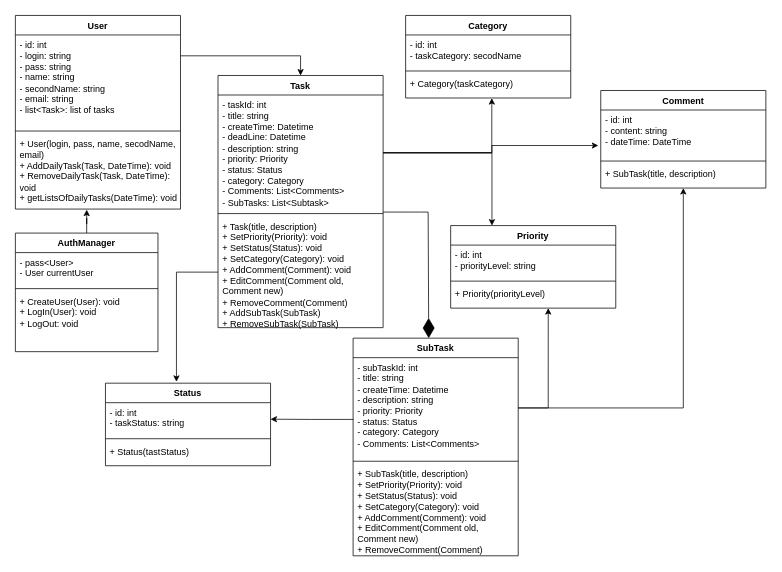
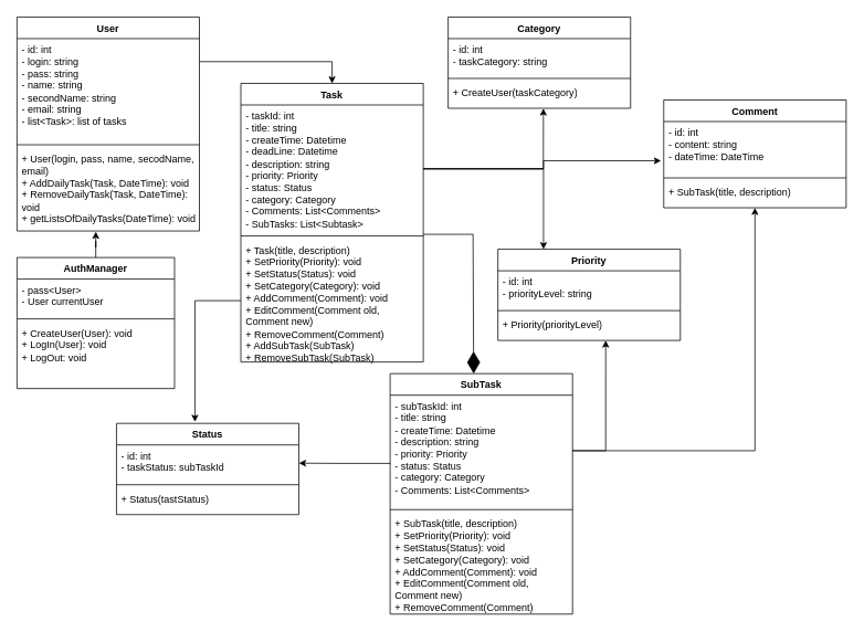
  <mxCell id="0" />
  <mxCell id="1" parent="0" />
  <mxCell id="2" value="User" style="swimlane;fontStyle=1;align=center;verticalAlign=top;childLayout=stackLayout;horizontal=1;startSize=26;horizontalStack=0;resizeParent=1;resizeParentMax=0;resizeLast=0;collapsible=1;marginBottom=0;whiteSpace=wrap;html=1;" parent="1" vertex="1"><mxGeometry x="20" y="20" width="220" height="258" as="geometry"><mxRectangle x="330" y="390" width="70" height="30" as="alternateBounds" /></mxGeometry></mxCell>
  <mxCell id="3" value="&lt;font style=&quot;vertical-align: inherit;&quot;&gt;&lt;font style=&quot;vertical-align: inherit;&quot;&gt;&lt;font style=&quot;vertical-align: inherit;&quot;&gt;&lt;font style=&quot;vertical-align: inherit;&quot;&gt;- id: int &lt;/font&gt;&lt;/font&gt;&lt;/font&gt;&lt;/font&gt;&lt;br&gt;&lt;font style=&quot;vertical-align: inherit;&quot;&gt;&lt;font style=&quot;vertical-align: inherit;&quot;&gt;&lt;font style=&quot;vertical-align: inherit;&quot;&gt;&lt;font style=&quot;vertical-align: inherit;&quot;&gt;- login: string&lt;/font&gt;&lt;/font&gt;&lt;/font&gt;&lt;/font&gt;&lt;br&gt;&lt;font style=&quot;vertical-align: inherit;&quot;&gt;&lt;font style=&quot;vertical-align: inherit;&quot;&gt;- pass: string&lt;br&gt;- name: string&lt;/font&gt;&lt;/font&gt;&lt;br&gt;&lt;font style=&quot;vertical-align: inherit;&quot;&gt;&lt;font style=&quot;vertical-align: inherit;&quot;&gt;- secondName: string&lt;/font&gt;&lt;/font&gt;&lt;br&gt;&lt;font style=&quot;vertical-align: inherit;&quot;&gt;&lt;font style=&quot;vertical-align: inherit;&quot;&gt;- email: string&lt;br&gt;- list&amp;lt;Task&amp;gt;: list of tasks&amp;nbsp;&lt;br&gt;&lt;/font&gt;&lt;/font&gt;" style="text;strokeColor=none;fillColor=none;align=left;verticalAlign=top;spacingLeft=4;spacingRight=4;overflow=hidden;rotatable=0;points=[[0,0.5],[1,0.5]];portConstraint=eastwest;whiteSpace=wrap;html=1;" parent="2" vertex="1"><mxGeometry y="26" width="220" height="124" as="geometry" /></mxCell>
  <mxCell id="4" value="" style="line;strokeWidth=1;fillColor=none;align=left;verticalAlign=middle;spacingTop=-1;spacingLeft=3;spacingRight=3;rotatable=0;labelPosition=right;points=[];portConstraint=eastwest;strokeColor=inherit;" parent="2" vertex="1"><mxGeometry y="150" width="220" height="8" as="geometry" /></mxCell>
  <mxCell id="5" value="+ User(login, pass, name, secodName, email)&lt;br&gt;+ AddDailyTask(Task, DateTime): void&lt;div&gt;+ RemoveDailyTask(Task, DateTime): void&lt;/div&gt;&lt;div&gt;+ getListsOfDailyTasks(DateTime): void&lt;br style=&quot;border-color: var(--border-color);&quot;&gt;&lt;/div&gt;&lt;div&gt;&lt;br&gt;&lt;/div&gt;" style="text;strokeColor=none;fillColor=none;align=left;verticalAlign=top;spacingLeft=4;spacingRight=4;overflow=hidden;rotatable=0;points=[[0,0.5],[1,0.5]];portConstraint=eastwest;whiteSpace=wrap;html=1;" parent="2" vertex="1"><mxGeometry y="158" width="220" height="100" as="geometry" /></mxCell>
  <mxCell id="6" style="edgeStyle=orthogonalEdgeStyle;rounded=0;orthogonalLoop=1;jettySize=auto;html=1;entryX=0.432;entryY=1.008;entryDx=0;entryDy=0;entryPerimeter=0;" parent="1" source="7" target="5" edge="1"><mxGeometry relative="1" as="geometry"><mxPoint x="115" y="180" as="targetPoint" /></mxGeometry></mxCell>
  <mxCell id="7" value="AuthManager" style="swimlane;fontStyle=1;align=center;verticalAlign=top;childLayout=stackLayout;horizontal=1;startSize=26;horizontalStack=0;resizeParent=1;resizeParentMax=0;resizeLast=0;collapsible=1;marginBottom=0;whiteSpace=wrap;html=1;" parent="1" vertex="1"><mxGeometry x="20" y="310" width="190" height="158" as="geometry"><mxRectangle x="300" y="220" width="70" height="30" as="alternateBounds" /></mxGeometry></mxCell>
  <mxCell id="8" value="&lt;font style=&quot;vertical-align: inherit;&quot;&gt;&lt;font style=&quot;vertical-align: inherit;&quot;&gt;- pass&amp;lt;User&amp;gt;&lt;br&gt;- User currentUser&lt;br&gt;&lt;/font&gt;&lt;/font&gt;" style="text;strokeColor=none;fillColor=none;align=left;verticalAlign=top;spacingLeft=4;spacingRight=4;overflow=hidden;rotatable=0;points=[[0,0.5],[1,0.5]];portConstraint=eastwest;whiteSpace=wrap;html=1;" parent="7" vertex="1"><mxGeometry y="26" width="190" height="44" as="geometry" /></mxCell>
  <mxCell id="9" value="" style="line;strokeWidth=1;fillColor=none;align=left;verticalAlign=middle;spacingTop=-1;spacingLeft=3;spacingRight=3;rotatable=0;labelPosition=right;points=[];portConstraint=eastwest;strokeColor=inherit;" parent="7" vertex="1"><mxGeometry y="70" width="190" height="8" as="geometry" /></mxCell>
  <mxCell id="10" value="+ CreateUser(User): void&lt;br&gt;+ LogIn(User): void&lt;br&gt;+ LogOut: void" style="text;strokeColor=none;fillColor=none;align=left;verticalAlign=top;spacingLeft=4;spacingRight=4;overflow=hidden;rotatable=0;points=[[0,0.5],[1,0.5]];portConstraint=eastwest;whiteSpace=wrap;html=1;" parent="7" vertex="1"><mxGeometry y="78" width="190" height="80" as="geometry" /></mxCell>
  <mxCell id="11" value="Task" style="swimlane;fontStyle=1;align=center;verticalAlign=top;childLayout=stackLayout;horizontal=1;startSize=26;horizontalStack=0;resizeParent=1;resizeParentMax=0;resizeLast=0;collapsible=1;marginBottom=0;whiteSpace=wrap;html=1;" parent="1" vertex="1"><mxGeometry x="290" y="100" width="220" height="336" as="geometry"><mxRectangle x="940" y="440" width="70" height="30" as="alternateBounds" /></mxGeometry></mxCell>
  <mxCell id="12" value="&lt;font style=&quot;vertical-align: inherit;&quot;&gt;&lt;font style=&quot;vertical-align: inherit;&quot;&gt;- taskId: int&lt;br&gt;- title: string&lt;br&gt;- createTime: Datetime&lt;br&gt;- deadLine: Datetime&lt;br&gt;- description: string&lt;br&gt;- priority: Priority&lt;br&gt;- status: Status&lt;br&gt;- category: Category&lt;br&gt;- Comments: List&amp;lt;Comments&amp;gt;&lt;br&gt;- SubTasks: List&amp;lt;Subtask&amp;gt;&lt;br&gt;&lt;/font&gt;&lt;/font&gt;" style="text;strokeColor=none;fillColor=none;align=left;verticalAlign=top;spacingLeft=4;spacingRight=4;overflow=hidden;rotatable=0;points=[[0,0.5],[1,0.5]];portConstraint=eastwest;whiteSpace=wrap;html=1;" parent="11" vertex="1"><mxGeometry y="26" width="220" height="154" as="geometry" /></mxCell>
  <mxCell id="13" value="" style="line;strokeWidth=1;fillColor=none;align=left;verticalAlign=middle;spacingTop=-1;spacingLeft=3;spacingRight=3;rotatable=0;labelPosition=right;points=[];portConstraint=eastwest;strokeColor=inherit;" parent="11" vertex="1"><mxGeometry y="180" width="220" height="8" as="geometry" /></mxCell>
  <mxCell id="14" value="+ Task(title, description)&lt;br&gt;+ SetPriority(Priority): void&lt;br&gt;+ SetStatus(Status): void&lt;br&gt;+ SetCategory(Category): void&lt;br&gt;+ AddComment(Comment): void&lt;br&gt;+ EditComment(Comment old, Comment new)&lt;br&gt;+ RemoveComment(Comment)&lt;br&gt;+ AddSubTask(SubTask)&lt;br&gt;+ RemoveSubTask(SubTask)" style="text;strokeColor=none;fillColor=none;align=left;verticalAlign=top;spacingLeft=4;spacingRight=4;overflow=hidden;rotatable=0;points=[[0,0.5],[1,0.5]];portConstraint=eastwest;whiteSpace=wrap;html=1;" parent="11" vertex="1"><mxGeometry y="188" width="220" height="148" as="geometry" /></mxCell>
  <mxCell id="15" value="SubTask" style="swimlane;fontStyle=1;align=center;verticalAlign=top;childLayout=stackLayout;horizontal=1;startSize=26;horizontalStack=0;resizeParent=1;resizeParentMax=0;resizeLast=0;collapsible=1;marginBottom=0;whiteSpace=wrap;html=1;" parent="1" vertex="1"><mxGeometry x="470" y="450" width="220" height="290" as="geometry"><mxRectangle x="1111" y="680" width="70" height="30" as="alternateBounds" /></mxGeometry></mxCell>
  <mxCell id="16" value="&lt;font style=&quot;vertical-align: inherit;&quot;&gt;&lt;font style=&quot;vertical-align: inherit;&quot;&gt;- subTaskId: int&lt;br style=&quot;border-color: var(--border-color);&quot;&gt;- title: string&lt;br style=&quot;border-color: var(--border-color);&quot;&gt;- createTime: Datetime&lt;br style=&quot;border-color: var(--border-color);&quot;&gt;- description: string&lt;br style=&quot;border-color: var(--border-color);&quot;&gt;- priority: Priority&lt;br style=&quot;border-color: var(--border-color);&quot;&gt;- status: Status&lt;br style=&quot;border-color: var(--border-color);&quot;&gt;- category: Category&lt;br style=&quot;border-color: var(--border-color);&quot;&gt;- Comments: List&amp;lt;Comments&amp;gt;&lt;br&gt;&lt;/font&gt;&lt;/font&gt;" style="text;strokeColor=none;fillColor=none;align=left;verticalAlign=top;spacingLeft=4;spacingRight=4;overflow=hidden;rotatable=0;points=[[0,0.5],[1,0.5]];portConstraint=eastwest;whiteSpace=wrap;html=1;" parent="15" vertex="1"><mxGeometry y="26" width="220" height="134" as="geometry" /></mxCell>
  <mxCell id="17" value="" style="line;strokeWidth=1;fillColor=none;align=left;verticalAlign=middle;spacingTop=-1;spacingLeft=3;spacingRight=3;rotatable=0;labelPosition=right;points=[];portConstraint=eastwest;strokeColor=inherit;" parent="15" vertex="1"><mxGeometry y="160" width="220" height="8" as="geometry" /></mxCell>
  <mxCell id="18" value="+ SubTask(title, description)&lt;br&gt;+ SetPriority(Priority): void&lt;br style=&quot;border-color: var(--border-color);&quot;&gt;+ SetStatus(Status): void&lt;br style=&quot;border-color: var(--border-color);&quot;&gt;+ SetCategory(Category): void&lt;br style=&quot;border-color: var(--border-color);&quot;&gt;+ AddComment(Comment): void&lt;br style=&quot;border-color: var(--border-color);&quot;&gt;+ EditComment(Comment old, Comment new)&lt;br style=&quot;border-color: var(--border-color);&quot;&gt;+ RemoveComment(Comment)" style="text;strokeColor=none;fillColor=none;align=left;verticalAlign=top;spacingLeft=4;spacingRight=4;overflow=hidden;rotatable=0;points=[[0,0.5],[1,0.5]];portConstraint=eastwest;whiteSpace=wrap;html=1;" parent="15" vertex="1"><mxGeometry y="168" width="220" height="122" as="geometry" /></mxCell>
  <mxCell id="19" value="" style="endArrow=diamondThin;endFill=1;endSize=24;html=1;rounded=0;entryX=0.458;entryY=0;entryDx=0;entryDy=0;entryPerimeter=0;" parent="1" target="15" edge="1"><mxGeometry width="160" relative="1" as="geometry"><mxPoint x="510" y="282" as="sourcePoint" /><mxPoint x="681" y="163" as="targetPoint" /><Array as="points"><mxPoint x="550" y="282" /><mxPoint x="560" y="282" /><mxPoint x="570" y="282" /></Array></mxGeometry></mxCell>
  <mxCell id="20" value="Category" style="swimlane;fontStyle=1;align=center;verticalAlign=top;childLayout=stackLayout;horizontal=1;startSize=26;horizontalStack=0;resizeParent=1;resizeParentMax=0;resizeLast=0;collapsible=1;marginBottom=0;whiteSpace=wrap;html=1;" parent="1" vertex="1"><mxGeometry x="540" y="20" width="220" height="110" as="geometry"><mxRectangle x="1111" y="680" width="70" height="30" as="alternateBounds" /></mxGeometry></mxCell>
- <mxCell id="21" value="&lt;font style=&quot;vertical-align: inherit;&quot;&gt;&lt;font style=&quot;vertical-align: inherit;&quot;&gt;- id: int&lt;br&gt;- taskCategory: secodName&lt;br&gt;&lt;/font&gt;&lt;/font&gt;" style="text;strokeColor=none;fillColor=none;align=left;verticalAlign=top;spacingLeft=4;spacingRight=4;overflow=hidden;rotatable=0;points=[[0,0.5],[1,0.5]];portConstraint=eastwest;whiteSpace=wrap;html=1;" parent="20" vertex="1"><mxGeometry y="26" width="220" height="44" as="geometry" /></mxCell>
+ <mxCell id="21" value="&lt;font style=&quot;vertical-align: inherit;&quot;&gt;&lt;font style=&quot;vertical-align: inherit;&quot;&gt;- id: int&lt;br&gt;- taskCategory: string&lt;br&gt;&lt;/font&gt;&lt;/font&gt;" style="text;strokeColor=none;fillColor=none;align=left;verticalAlign=top;spacingLeft=4;spacingRight=4;overflow=hidden;rotatable=0;points=[[0,0.5],[1,0.5]];portConstraint=eastwest;whiteSpace=wrap;html=1;" parent="20" vertex="1"><mxGeometry y="26" width="220" height="44" as="geometry" /></mxCell>
  <mxCell id="22" value="" style="line;strokeWidth=1;fillColor=none;align=left;verticalAlign=middle;spacingTop=-1;spacingLeft=3;spacingRight=3;rotatable=0;labelPosition=right;points=[];portConstraint=eastwest;strokeColor=inherit;" parent="20" vertex="1"><mxGeometry y="70" width="220" height="8" as="geometry" /></mxCell>
- <mxCell id="23" value="+ Category(taskCategory)" style="text;strokeColor=none;fillColor=none;align=left;verticalAlign=top;spacingLeft=4;spacingRight=4;overflow=hidden;rotatable=0;points=[[0,0.5],[1,0.5]];portConstraint=eastwest;whiteSpace=wrap;html=1;" parent="20" vertex="1"><mxGeometry y="78" width="220" height="32" as="geometry" /></mxCell>
+ <mxCell id="23" value="+ CreateUser(taskCategory)" style="text;strokeColor=none;fillColor=none;align=left;verticalAlign=top;spacingLeft=4;spacingRight=4;overflow=hidden;rotatable=0;points=[[0,0.5],[1,0.5]];portConstraint=eastwest;whiteSpace=wrap;html=1;" parent="20" vertex="1"><mxGeometry y="78" width="220" height="32" as="geometry" /></mxCell>
  <mxCell id="24" value="&lt;font style=&quot;vertical-align: inherit;&quot;&gt;&lt;font style=&quot;vertical-align: inherit;&quot;&gt;Priority&lt;/font&gt;&lt;/font&gt;" style="swimlane;fontStyle=1;align=center;verticalAlign=top;childLayout=stackLayout;horizontal=1;startSize=26;horizontalStack=0;resizeParent=1;resizeParentMax=0;resizeLast=0;collapsible=1;marginBottom=0;whiteSpace=wrap;html=1;" parent="1" vertex="1"><mxGeometry x="600" y="300" width="220" height="110" as="geometry"><mxRectangle x="1111" y="680" width="70" height="30" as="alternateBounds" /></mxGeometry></mxCell>
  <mxCell id="25" value="&lt;font style=&quot;vertical-align: inherit;&quot;&gt;&lt;font style=&quot;vertical-align: inherit;&quot;&gt;- id: int&lt;br&gt;- priorityLevel: string&lt;br&gt;&lt;/font&gt;&lt;/font&gt;" style="text;strokeColor=none;fillColor=none;align=left;verticalAlign=top;spacingLeft=4;spacingRight=4;overflow=hidden;rotatable=0;points=[[0,0.5],[1,0.5]];portConstraint=eastwest;whiteSpace=wrap;html=1;" parent="24" vertex="1"><mxGeometry y="26" width="220" height="44" as="geometry" /></mxCell>
  <mxCell id="26" value="" style="line;strokeWidth=1;fillColor=none;align=left;verticalAlign=middle;spacingTop=-1;spacingLeft=3;spacingRight=3;rotatable=0;labelPosition=right;points=[];portConstraint=eastwest;strokeColor=inherit;" parent="24" vertex="1"><mxGeometry y="70" width="220" height="8" as="geometry" /></mxCell>
  <mxCell id="27" value="&lt;font style=&quot;vertical-align: inherit;&quot;&gt;&lt;font style=&quot;vertical-align: inherit;&quot;&gt;+ Priority(priorityLevel)&lt;/font&gt;&lt;/font&gt;" style="text;strokeColor=none;fillColor=none;align=left;verticalAlign=top;spacingLeft=4;spacingRight=4;overflow=hidden;rotatable=0;points=[[0,0.5],[1,0.5]];portConstraint=eastwest;whiteSpace=wrap;html=1;" parent="24" vertex="1"><mxGeometry y="78" width="220" height="32" as="geometry" /></mxCell>
  <mxCell id="28" value="Comment" style="swimlane;fontStyle=1;align=center;verticalAlign=top;childLayout=stackLayout;horizontal=1;startSize=26;horizontalStack=0;resizeParent=1;resizeParentMax=0;resizeLast=0;collapsible=1;marginBottom=0;whiteSpace=wrap;html=1;" parent="1" vertex="1"><mxGeometry x="800" y="120" width="220" height="130" as="geometry"><mxRectangle x="1111" y="680" width="70" height="30" as="alternateBounds" /></mxGeometry></mxCell>
  <mxCell id="29" value="&lt;font style=&quot;vertical-align: inherit;&quot;&gt;&lt;font style=&quot;vertical-align: inherit;&quot;&gt;- id: int&lt;br&gt;- content: string&lt;br&gt;- dateTime: DateTime&lt;br&gt;&lt;/font&gt;&lt;/font&gt;" style="text;strokeColor=none;fillColor=none;align=left;verticalAlign=top;spacingLeft=4;spacingRight=4;overflow=hidden;rotatable=0;points=[[0,0.5],[1,0.5]];portConstraint=eastwest;whiteSpace=wrap;html=1;" parent="28" vertex="1"><mxGeometry y="26" width="220" height="64" as="geometry" /></mxCell>
  <mxCell id="30" value="" style="line;strokeWidth=1;fillColor=none;align=left;verticalAlign=middle;spacingTop=-1;spacingLeft=3;spacingRight=3;rotatable=0;labelPosition=right;points=[];portConstraint=eastwest;strokeColor=inherit;" parent="28" vertex="1"><mxGeometry y="90" width="220" height="8" as="geometry" /></mxCell>
  <mxCell id="31" value="+ SubTask(title, description)" style="text;strokeColor=none;fillColor=none;align=left;verticalAlign=top;spacingLeft=4;spacingRight=4;overflow=hidden;rotatable=0;points=[[0,0.5],[1,0.5]];portConstraint=eastwest;whiteSpace=wrap;html=1;" parent="28" vertex="1"><mxGeometry y="98" width="220" height="32" as="geometry" /></mxCell>
  <mxCell id="32" value="Status" style="swimlane;fontStyle=1;align=center;verticalAlign=top;childLayout=stackLayout;horizontal=1;startSize=26;horizontalStack=0;resizeParent=1;resizeParentMax=0;resizeLast=0;collapsible=1;marginBottom=0;whiteSpace=wrap;html=1;" parent="1" vertex="1"><mxGeometry x="140" y="510" width="220" height="110" as="geometry"><mxRectangle x="1111" y="680" width="70" height="30" as="alternateBounds" /></mxGeometry></mxCell>
- <mxCell id="33" value="&lt;font style=&quot;vertical-align: inherit;&quot;&gt;&lt;font style=&quot;vertical-align: inherit;&quot;&gt;- id: int&lt;br&gt;- taskStatus: string&lt;br&gt;&lt;/font&gt;&lt;/font&gt;" style="text;strokeColor=none;fillColor=none;align=left;verticalAlign=top;spacingLeft=4;spacingRight=4;overflow=hidden;rotatable=0;points=[[0,0.5],[1,0.5]];portConstraint=eastwest;whiteSpace=wrap;html=1;" parent="32" vertex="1"><mxGeometry y="26" width="220" height="44" as="geometry" /></mxCell>
+ <mxCell id="33" value="&lt;font style=&quot;vertical-align: inherit;&quot;&gt;&lt;font style=&quot;vertical-align: inherit;&quot;&gt;- id: int&lt;br&gt;- taskStatus: subTaskId&lt;br&gt;&lt;/font&gt;&lt;/font&gt;" style="text;strokeColor=none;fillColor=none;align=left;verticalAlign=top;spacingLeft=4;spacingRight=4;overflow=hidden;rotatable=0;points=[[0,0.5],[1,0.5]];portConstraint=eastwest;whiteSpace=wrap;html=1;" parent="32" vertex="1"><mxGeometry y="26" width="220" height="44" as="geometry" /></mxCell>
  <mxCell id="34" value="" style="line;strokeWidth=1;fillColor=none;align=left;verticalAlign=middle;spacingTop=-1;spacingLeft=3;spacingRight=3;rotatable=0;labelPosition=right;points=[];portConstraint=eastwest;strokeColor=inherit;" parent="32" vertex="1"><mxGeometry y="70" width="220" height="8" as="geometry" /></mxCell>
  <mxCell id="35" value="+ Status(tastStatus)" style="text;strokeColor=none;fillColor=none;align=left;verticalAlign=top;spacingLeft=4;spacingRight=4;overflow=hidden;rotatable=0;points=[[0,0.5],[1,0.5]];portConstraint=eastwest;whiteSpace=wrap;html=1;" parent="32" vertex="1"><mxGeometry y="78" width="220" height="32" as="geometry" /></mxCell>
  <mxCell id="36" style="edgeStyle=orthogonalEdgeStyle;rounded=0;orthogonalLoop=1;jettySize=auto;html=1;entryX=-0.015;entryY=0.739;entryDx=0;entryDy=0;entryPerimeter=0;" parent="1" source="12" target="29" edge="1"><mxGeometry relative="1" as="geometry" /></mxCell>
  <mxCell id="37" style="edgeStyle=orthogonalEdgeStyle;rounded=0;orthogonalLoop=1;jettySize=auto;html=1;entryX=0.43;entryY=-0.017;entryDx=0;entryDy=0;entryPerimeter=0;" parent="1" source="14" target="32" edge="1"><mxGeometry relative="1" as="geometry" /></mxCell>
  <mxCell id="38" style="edgeStyle=orthogonalEdgeStyle;rounded=0;orthogonalLoop=1;jettySize=auto;html=1;entryX=0.25;entryY=0;entryDx=0;entryDy=0;" parent="1" source="12" target="24" edge="1"><mxGeometry relative="1" as="geometry" /></mxCell>
  <mxCell id="39" style="edgeStyle=orthogonalEdgeStyle;rounded=0;orthogonalLoop=1;jettySize=auto;html=1;entryX=0.5;entryY=1;entryDx=0;entryDy=0;" parent="1" source="16" target="28" edge="1"><mxGeometry relative="1" as="geometry" /></mxCell>
  <mxCell id="40" style="edgeStyle=orthogonalEdgeStyle;rounded=0;orthogonalLoop=1;jettySize=auto;html=1;entryX=0.591;entryY=1;entryDx=0;entryDy=0;entryPerimeter=0;" parent="1" source="16" target="27" edge="1"><mxGeometry relative="1" as="geometry" /></mxCell>
  <mxCell id="41" style="edgeStyle=orthogonalEdgeStyle;rounded=0;orthogonalLoop=1;jettySize=auto;html=1;entryX=0.5;entryY=0;entryDx=0;entryDy=0;exitX=1.001;exitY=0.224;exitDx=0;exitDy=0;exitPerimeter=0;" parent="1" source="3" target="11" edge="1"><mxGeometry relative="1" as="geometry" /></mxCell>
  <mxCell id="42" style="edgeStyle=orthogonalEdgeStyle;rounded=0;orthogonalLoop=1;jettySize=auto;html=1;entryX=1;entryY=0.5;entryDx=0;entryDy=0;exitX=0.002;exitY=0.614;exitDx=0;exitDy=0;exitPerimeter=0;" parent="1" source="16" target="33" edge="1"><mxGeometry relative="1" as="geometry" /></mxCell>
  <mxCell id="43" style="edgeStyle=orthogonalEdgeStyle;rounded=0;orthogonalLoop=1;jettySize=auto;html=1;entryX=0.522;entryY=1.007;entryDx=0;entryDy=0;entryPerimeter=0;" parent="1" source="12" target="23" edge="1"><mxGeometry relative="1" as="geometry"><mxPoint x="680" y="210" as="targetPoint" /></mxGeometry></mxCell>
